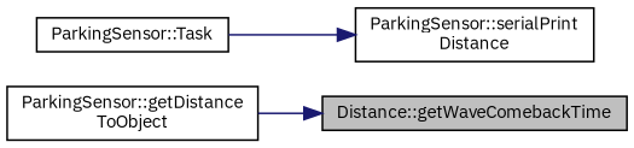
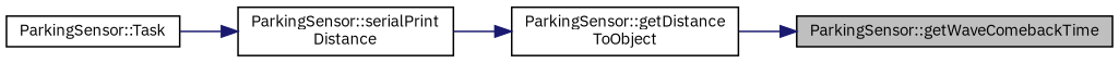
  digraph {
    fontname="IBM Plex Sans"
    rankdir=RL
    node [color=black fillcolor=white fontname="IBM Plex Sans" fontsize=10 shape=record style=filled]
    edge [color=midnightblue dir=back fontname="IBM Plex Sans" fontsize=10 labelfontname=Helvetica labelfontsize=10 style=solid]
-   n1 [fillcolor=grey75 fontcolor=black height=0.2 label="Distance::getWaveComebackTime" width=0.4]
+   n1 [fillcolor=grey75 fontcolor=black height=0.2 label="ParkingSensor::getWaveComebackTime" width=0.4]
    n2 [height=0.2 label="ParkingSensor::getDistance\lToObject" width=0.4]
    n3 [height=0.2 label="ParkingSensor::serialPrint\lDistance" width=0.4]
    n4 [height=0.2 label="ParkingSensor::Task" width=0.4]
    n1 -> n2
+   n2 -> n3
    n3 -> n4
  }
